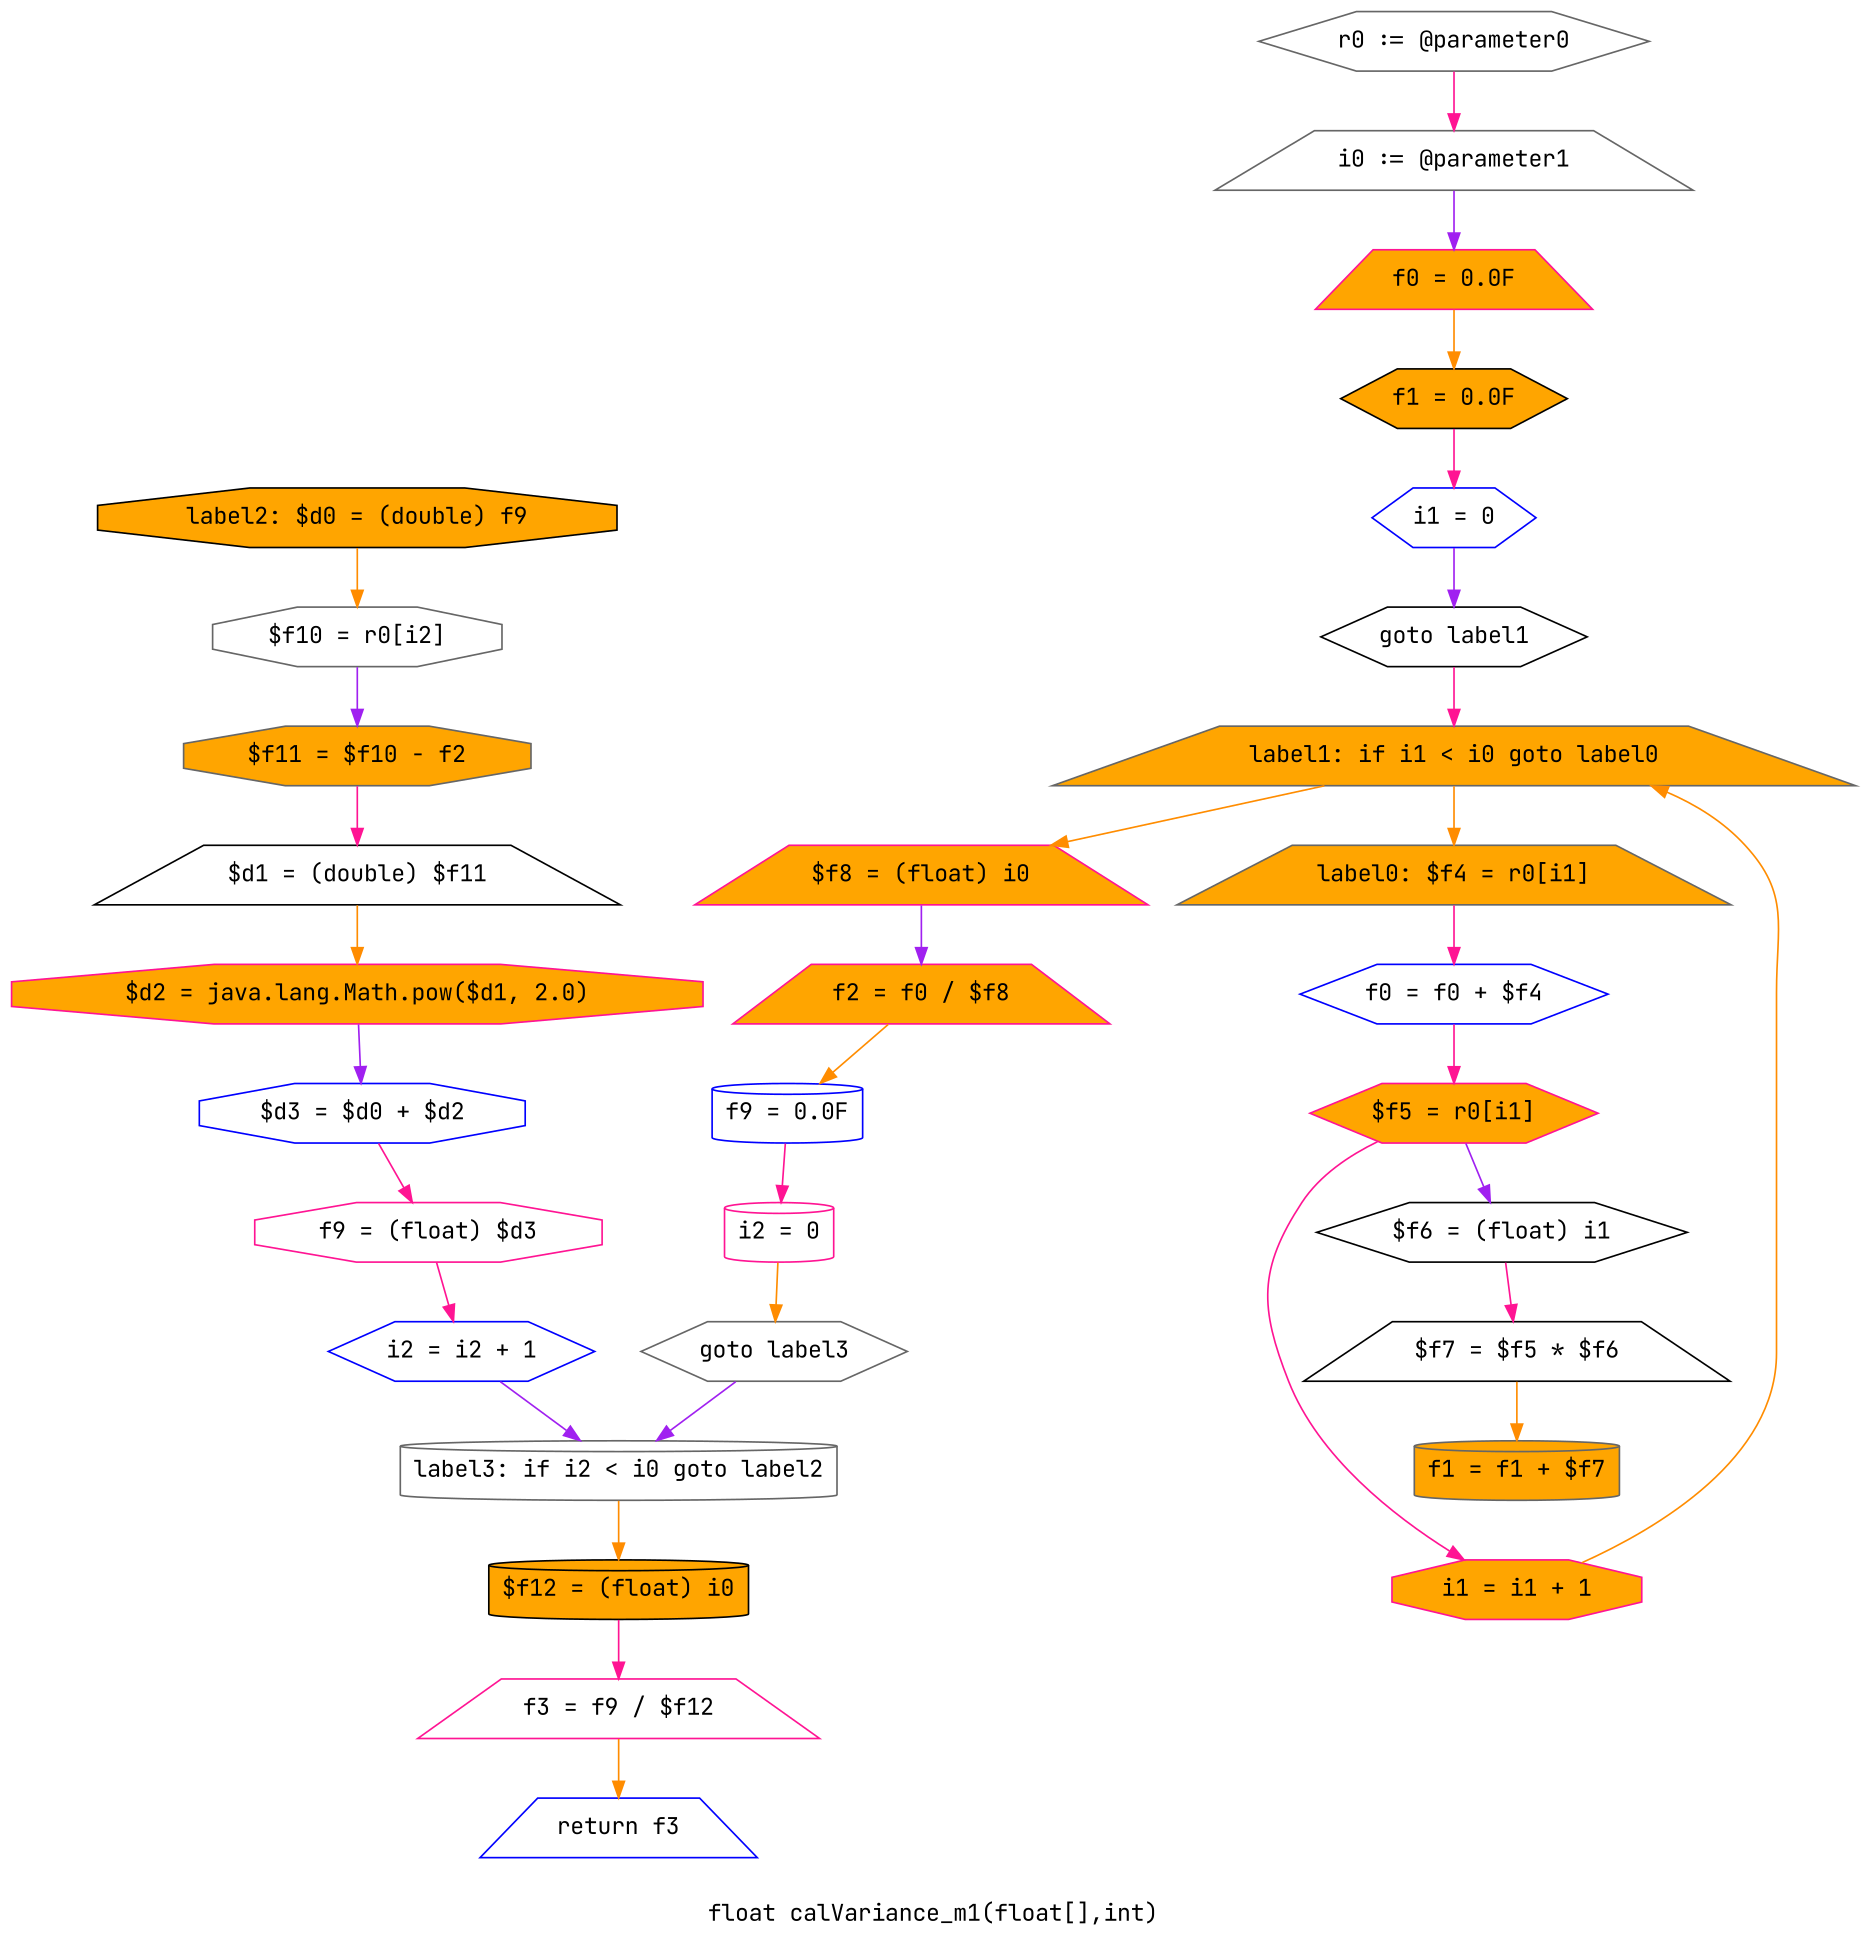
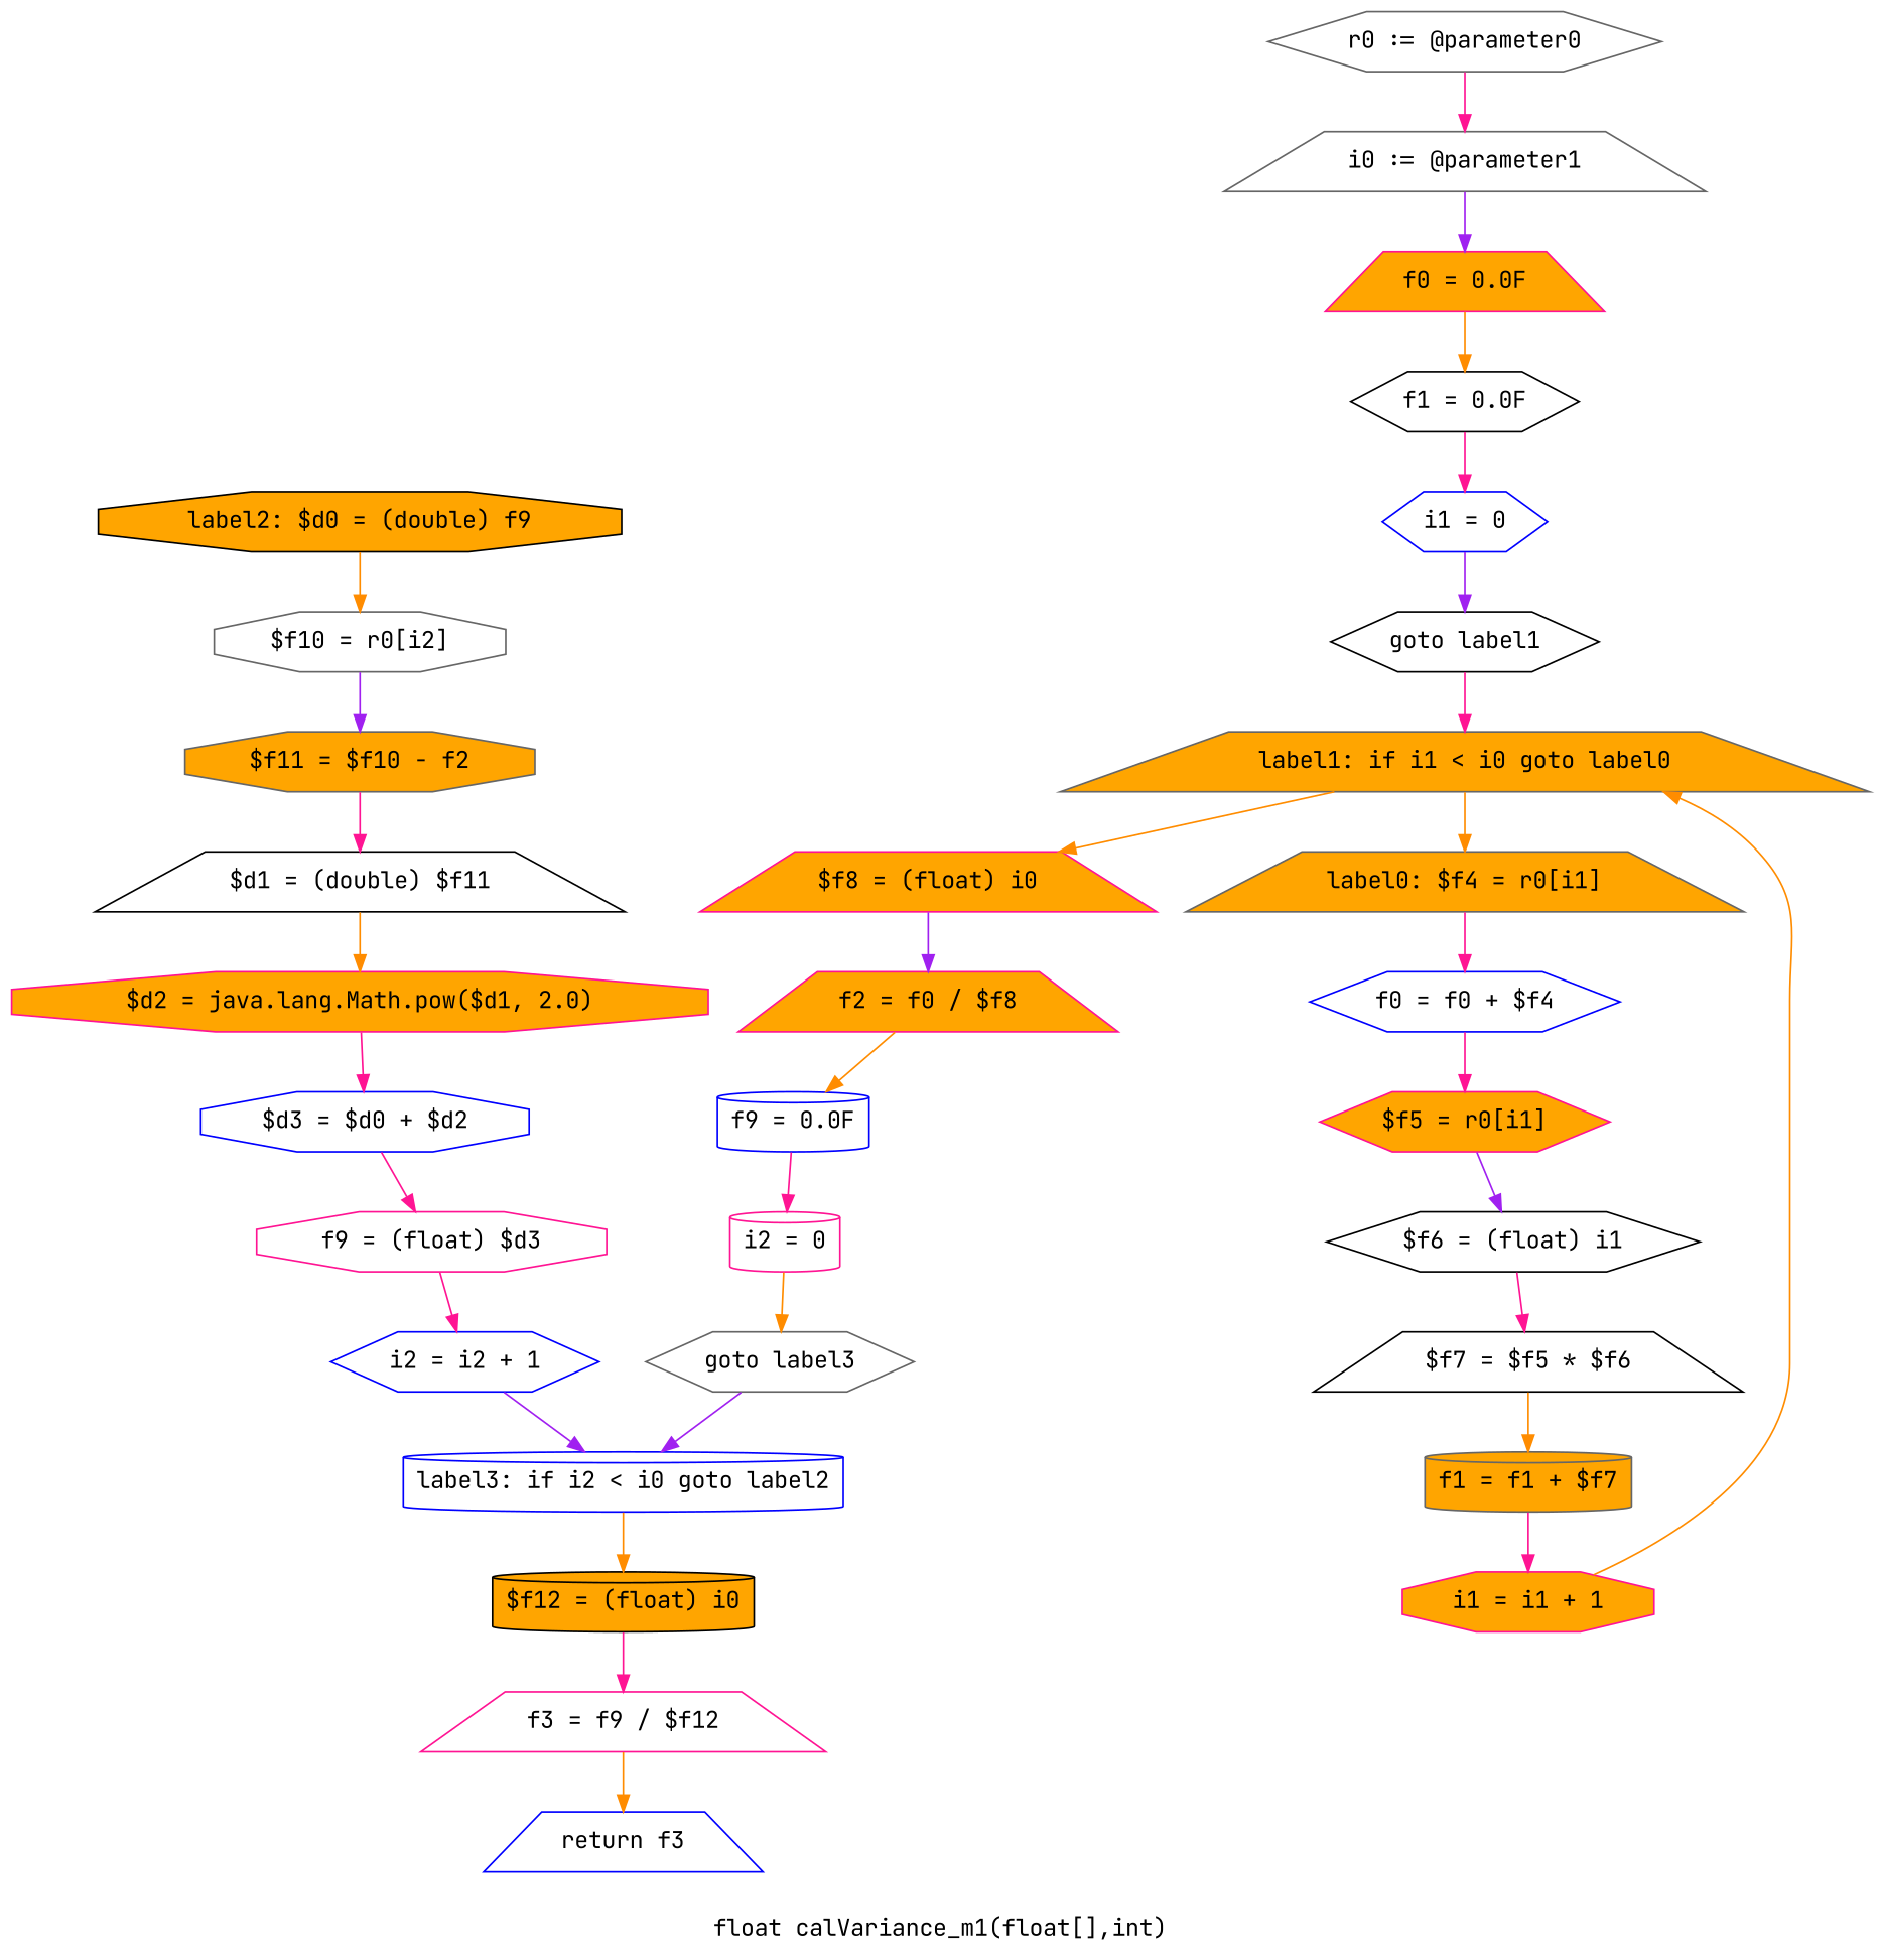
  digraph {
    fontname="JetBrains Mono"
    label="float calVariance_m1(float[],int)"
    node [color=deeppink fillcolor=white fontname="JetBrains Mono" shape=trapezium style=filled]
    edge [color=deeppink fontname="JetBrains Mono"]
    n1 [color=gray40 label="r0 := @parameter0" shape=hexagon]
    n2 [color=gray40 label="i0 := @parameter1"]
    n3 [fillcolor=orange label="f0 = 0.0F"]
-   n4 [color=black fillcolor=orange label="f1 = 0.0F" shape=hexagon]
+   n4 [color=black label="f1 = 0.0F" shape=hexagon]
    n5 [color=blue label="i1 = 0" shape=hexagon]
    n6 [color=black label="goto label1" shape=hexagon]
    n7 [color=gray40 fillcolor=orange label="label1: if i1 < i0 goto label0"]
    n8 [color=gray40 fillcolor=orange label="label0: $f4 = r0[i1]"]
    n9 [fillcolor=orange label="$f8 = (float) i0"]
    n10 [color=blue label="f0 = f0 + $f4" shape=hexagon]
    n11 [fillcolor=orange label="f2 = f0 / $f8"]
    n12 [fillcolor=orange label="$f5 = r0[i1]" shape=hexagon]
    n13 [color=black label="$f6 = (float) i1" shape=hexagon]
    n14 [color=black label="$f7 = $f5 * $f6"]
    n15 [color=gray40 fillcolor=orange label="f1 = f1 + $f7" shape=cylinder]
    n16 [fillcolor=orange label="i1 = i1 + 1" shape=octagon]
    n17 [color=blue label="f9 = 0.0F" shape=cylinder]
    n18 [label="i2 = 0" shape=cylinder]
    n19 [color=gray40 label="goto label3" shape=hexagon]
-   n20 [color=gray40 label="label3: if i2 < i0 goto label2" shape=cylinder]
+   n20 [color=blue label="label3: if i2 < i0 goto label2" shape=cylinder]
    n21 [color=black fillcolor=orange label="$f12 = (float) i0" shape=cylinder]
    n22 [color=black fillcolor=orange label="label2: $d0 = (double) f9" shape=octagon]
    n23 [color=gray40 label="$f10 = r0[i2]" shape=octagon]
    n24 [label="f3 = f9 / $f12"]
    n25 [color=gray40 fillcolor=orange label="$f11 = $f10 - f2" shape=octagon]
    n26 [color=black label="$d1 = (double) $f11"]
    n27 [fillcolor=orange label="$d2 = java.lang.Math.pow($d1, 2.0)" shape=octagon]
    n28 [color=blue label="$d3 = $d0 + $d2" shape=octagon]
    n29 [label="f9 = (float) $d3" shape=octagon]
    n30 [color=blue label="i2 = i2 + 1" shape=hexagon]
    n31 [color=blue label="return f3"]
    n1 -> n2
    n2 -> n3 [color=purple]
    n3 -> n4 [color=darkorange]
    n4 -> n5
    n5 -> n6 [color=purple]
    n6 -> n7
    n7 -> n8 [color=darkorange]
    n7 -> n9 [color=darkorange]
    n8 -> n10
    n9 -> n11 [color=purple]
    n10 -> n12
    n11 -> n17 [color=darkorange]
    n12 -> n13 [color=purple]
    n13 -> n14
    n14 -> n15 [color=darkorange]
-   n12 -> n16
+   n15 -> n16
    n16 -> n7 [color=darkorange]
    n17 -> n18
    n18 -> n19 [color=darkorange]
    n19 -> n20 [color=purple]
    n20 -> n21 [color=darkorange]
    n21 -> n24
    n22 -> n23 [color=darkorange]
    n23 -> n25 [color=purple]
    n24 -> n31 [color=darkorange]
    n25 -> n26
    n26 -> n27 [color=darkorange]
-   n27 -> n28 [color=purple]
+   n27 -> n28
    n28 -> n29
    n29 -> n30
    n30 -> n20 [color=purple]
  }
